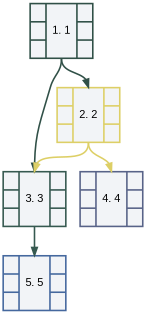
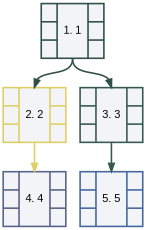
  digraph {
    rankdir=TB
    splines=spline
    node [fillcolor="#f2f4f7" fontname=Arial shape=record style="filled, bold"]
    edge [color="#305047" headport=mI3 penwidth=2 tailport=mI1]
    n1 [color="#305047" label="{  |  |  } |  <mI1> 1. 1 | { |  |  }"]
    n2 [color="#ddcf66" label="{  |  |  } |  <mI2> 2. 2 | { |  |  }"]
    n3 [color="#365950" label="{  |  |  } |  <mI3> 3. 3 | { |  |  }"]
    n4 [color="#586388" label="{  |  |  } |  <mI4> 4. 4 | { |  |  }"]
    n5 [color="#45689e" label="{  |  |  } |  <mI5> 5. 5 | { |  |  }"]
    n1 -> n2 [headport=mI2]
    n1 -> n3
-   n2 -> n3 [color="#ddcf66" tailport=mI2]
    n2 -> n4 [color="#ddcf66" headport=mI4 tailport=mI2]
    n3 -> n5 [color="#365950" headport=mI5 tailport=mI3]
  }
